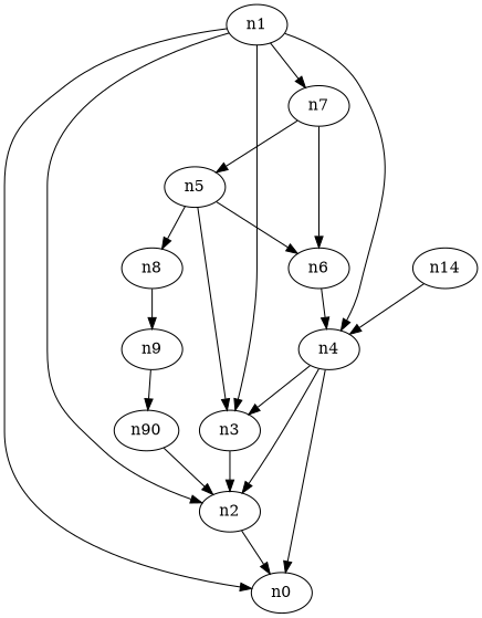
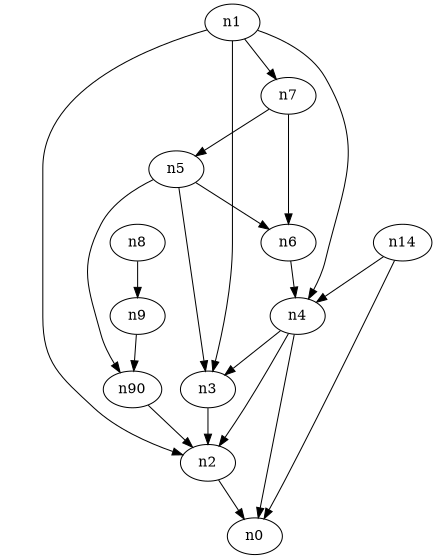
  digraph {
    n1
    n0
    n2
    n3
    n4
    n7
    n5
    n6
    n8
    n9
    n10 [label=n90]
    n12 [label=n14]
-   n1 -> n0
+   n12 -> n0
    n1 -> n2
    n1 -> n3
    n1 -> n4
    n1 -> n7
    n2 -> n0
    n3 -> n2
    n4 -> n0
    n4 -> n2
    n4 -> n3
    n7 -> n5
    n7 -> n6
    n5 -> n3
    n5 -> n6
-   n5 -> n8
+   n5 -> n10
    n6 -> n4
    n8 -> n9
    n9 -> n10
    n10 -> n2
    n12 -> n4
  }
